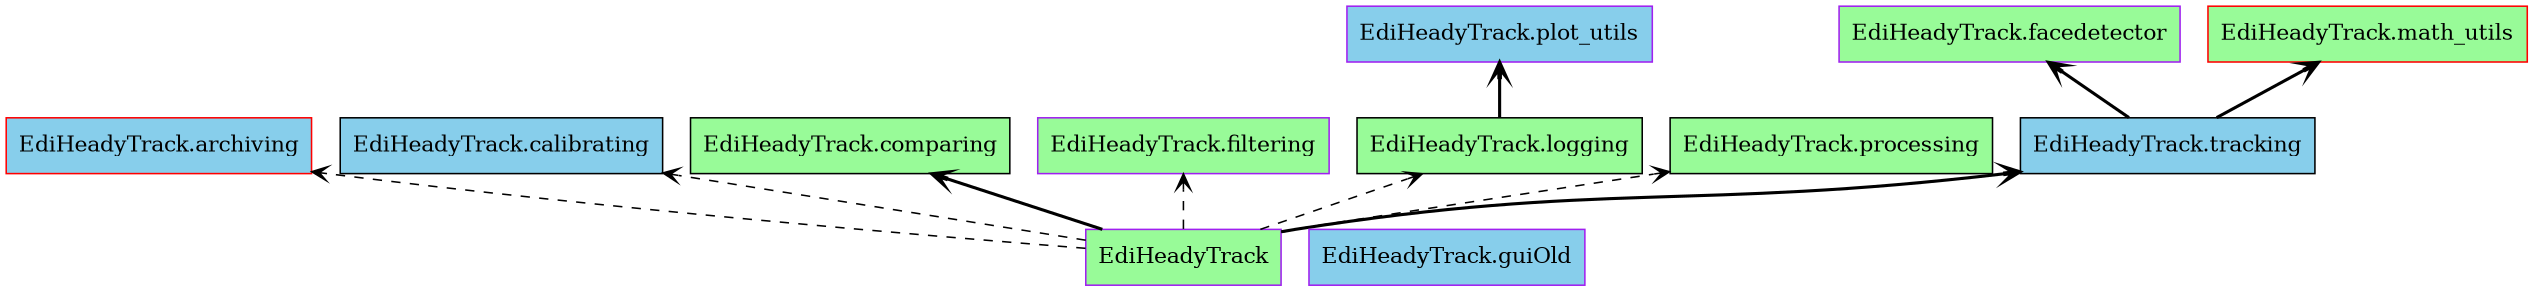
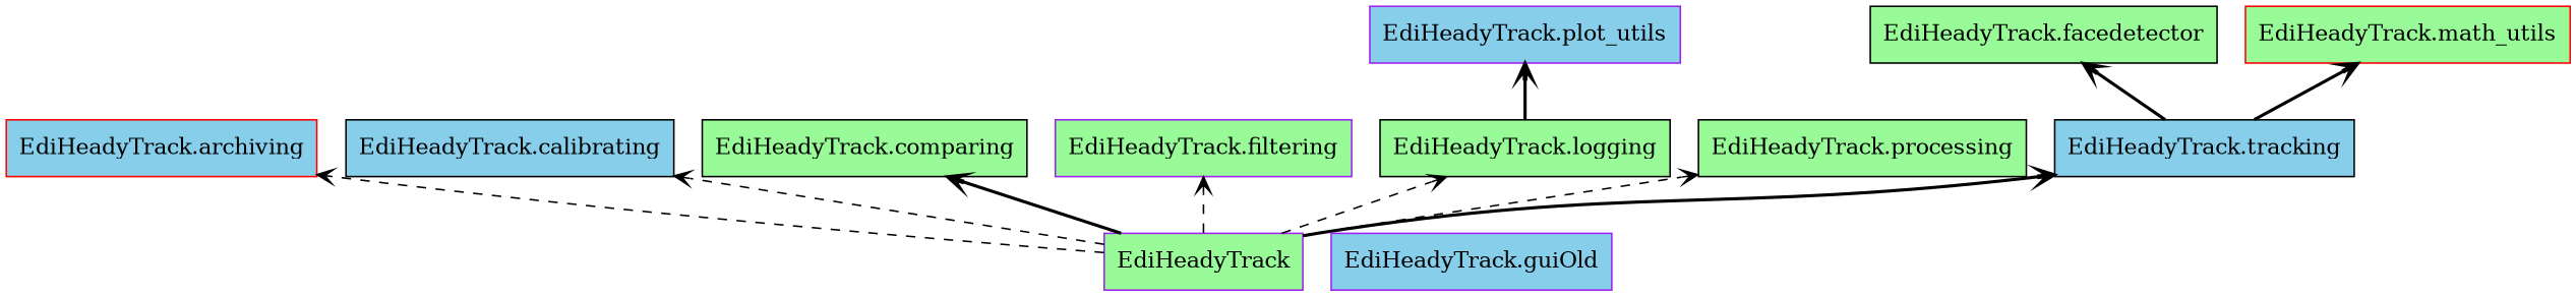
  digraph {
    rankdir=BT
    node [color=purple fillcolor=palegreen shape=box style="solid,filled"]
    edge [arrowhead=open arrowtail=none style=dashed]
    n1 [label=EdiHeadyTrack]
    n2 [color=red fillcolor=skyblue label="EdiHeadyTrack.archiving"]
    n3 [color=black fillcolor=skyblue label="EdiHeadyTrack.calibrating"]
    n4 [color=black label="EdiHeadyTrack.comparing"]
    n5 [label="EdiHeadyTrack.filtering"]
    n6 [color=black label="EdiHeadyTrack.logging"]
    n7 [color=black label="EdiHeadyTrack.processing"]
    n8 [color=black fillcolor=skyblue label="EdiHeadyTrack.tracking"]
    n9 [fillcolor=skyblue label="EdiHeadyTrack.plot_utils"]
-   n10 [label="EdiHeadyTrack.facedetector"]
+   n10 [color=black label="EdiHeadyTrack.facedetector"]
    n11 [color=red label="EdiHeadyTrack.math_utils"]
    n12 [fillcolor=skyblue label="EdiHeadyTrack.guiOld"]
    n1 -> n2
    n1 -> n3
    n1 -> n4 [style=bold]
    n1 -> n5
    n1 -> n6
    n1 -> n7
    n1 -> n8 [style=bold]
    n6 -> n9 [style=bold]
    n8 -> n10 [style=bold]
    n8 -> n11 [style=bold]
  }
